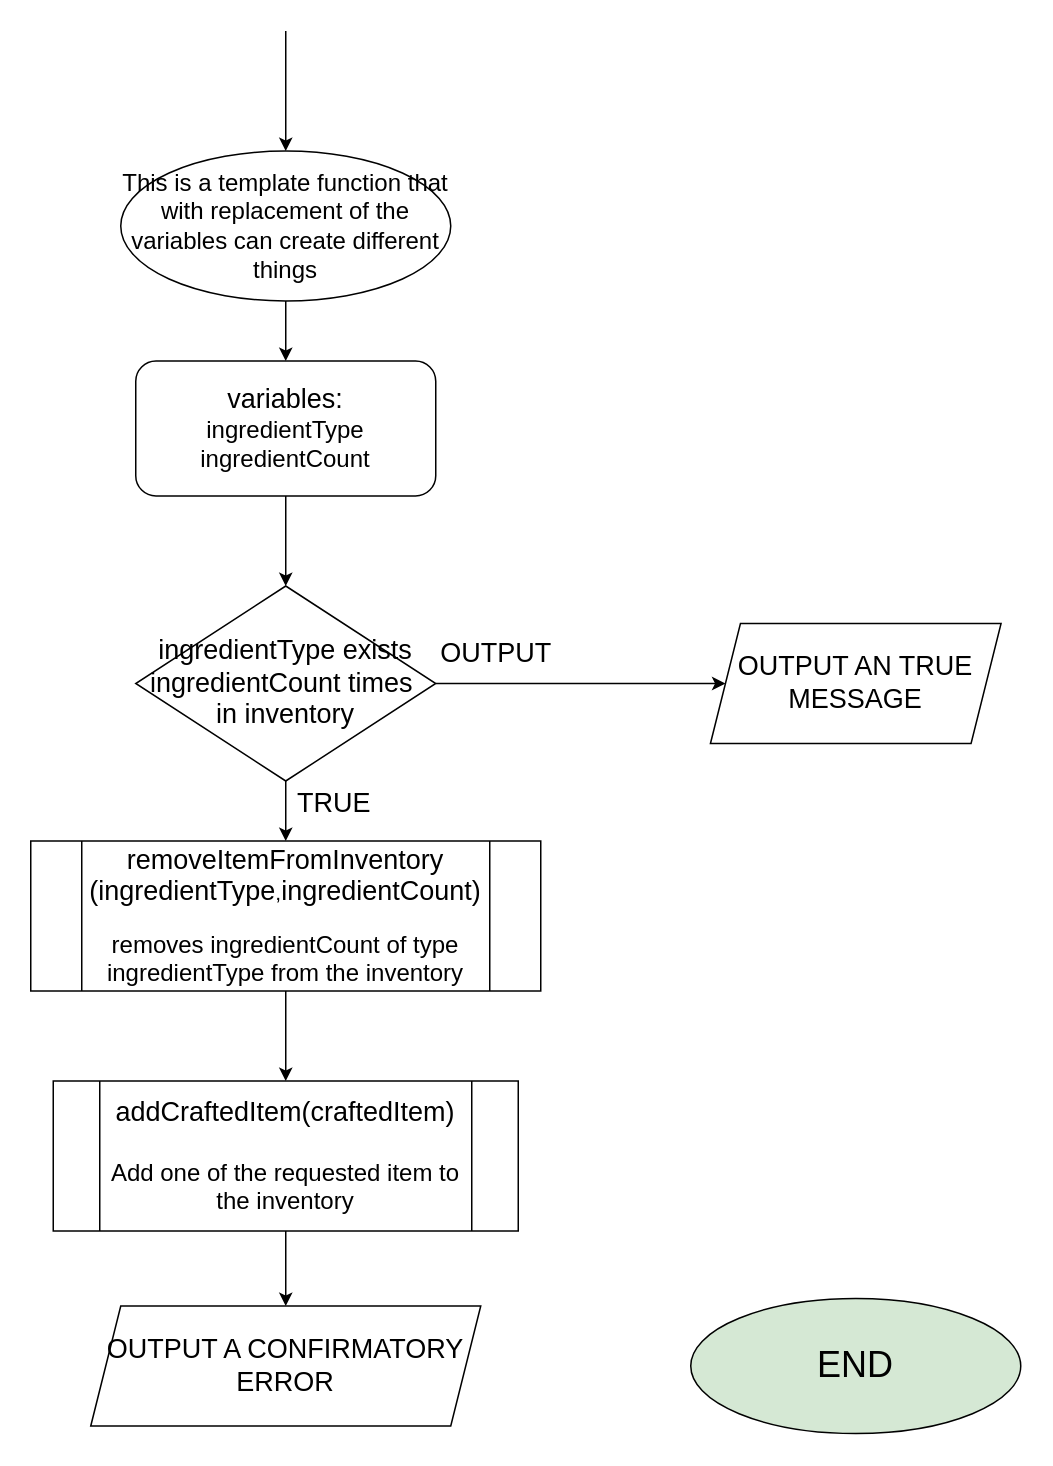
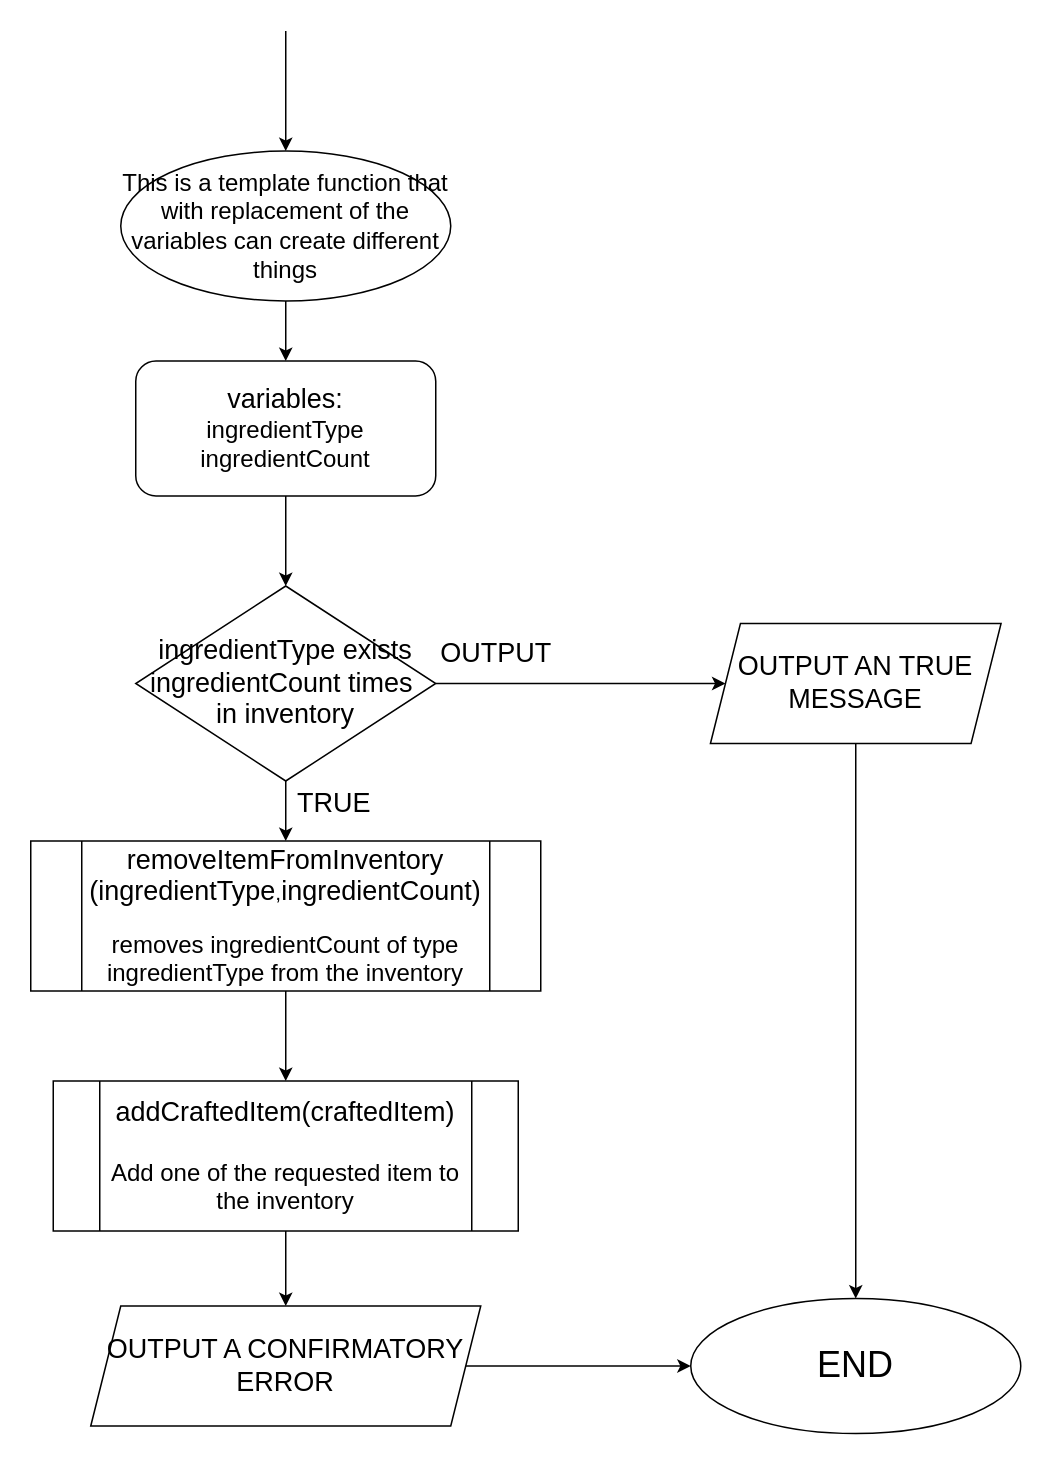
  <mxCell id="0" />
  <mxCell id="1" parent="0" />
  <mxCell id="2" value="" style="endArrow=classic;html=1;rounded=0;entryX=0.5;entryY=0;entryDx=0;entryDy=0;" edge="1" parent="1"><mxGeometry width="50" height="50" relative="1" as="geometry"><mxPoint x="190" y="20" as="sourcePoint" /><mxPoint x="190" y="100" as="targetPoint" /></mxGeometry></mxCell>
  <mxCell id="3" value="" style="edgeStyle=orthogonalEdgeStyle;rounded=0;orthogonalLoop=1;jettySize=auto;html=1;" edge="1" parent="1" source="4" target="6"><mxGeometry relative="1" as="geometry" /></mxCell>
  <mxCell id="4" value="&lt;font size=&quot;3&quot;&gt;This is a template function that with replacement of the variables can create different things&lt;br&gt;&lt;/font&gt;" style="ellipse;whiteSpace=wrap;html=1;" vertex="1" parent="1"><mxGeometry x="80" y="100" width="220" height="100" as="geometry" /></mxCell>
  <mxCell id="5" value="" style="edgeStyle=orthogonalEdgeStyle;rounded=0;orthogonalLoop=1;jettySize=auto;html=1;" edge="1" parent="1" source="6"><mxGeometry relative="1" as="geometry"><mxPoint x="190" y="390" as="targetPoint" /></mxGeometry></mxCell>
  <mxCell id="6" value="&lt;div&gt;&lt;font style=&quot;font-size: 18px;&quot;&gt;variables:&lt;/font&gt;&lt;/div&gt;&lt;div&gt;&lt;font size=&quot;3&quot;&gt;ingredientType&lt;br&gt;&lt;/font&gt;&lt;/div&gt;&lt;div&gt;&lt;font size=&quot;3&quot;&gt;ingredientCount&lt;/font&gt;&lt;br&gt;&lt;/div&gt;" style="whiteSpace=wrap;html=1;rounded=1;" vertex="1" parent="1"><mxGeometry x="90" y="240" width="200" height="90" as="geometry" /></mxCell>
  <mxCell id="7" value="" style="edgeStyle=orthogonalEdgeStyle;rounded=0;orthogonalLoop=1;jettySize=auto;html=1;" edge="1" parent="1" source="10" target="12"><mxGeometry relative="1" as="geometry" /></mxCell>
+ <mxCell id="8" style="edgeStyle=orthogonalEdgeStyle;rounded=0;orthogonalLoop=1;jettySize=auto;html=1;entryX=0.5;entryY=0;entryDx=0;entryDy=0;" edge="1" parent="1" source="18" target="17"><mxGeometry relative="1" as="geometry" /></mxCell>
  <mxCell id="9" style="edgeStyle=orthogonalEdgeStyle;rounded=0;orthogonalLoop=1;jettySize=auto;html=1;entryX=0;entryY=0.5;entryDx=0;entryDy=0;" edge="1" parent="1" source="10" target="18"><mxGeometry relative="1" as="geometry" /></mxCell>
  <mxCell id="10" value="&lt;font style=&quot;font-size: 18px;&quot;&gt;ingredientType exists ingredientCount times&amp;nbsp; in inventory&lt;/font&gt;" style="rhombus;whiteSpace=wrap;html=1;" vertex="1" parent="1"><mxGeometry x="90" y="390" width="200" height="130" as="geometry" /></mxCell>
  <mxCell id="11" value="" style="edgeStyle=orthogonalEdgeStyle;rounded=0;orthogonalLoop=1;jettySize=auto;html=1;" edge="1" parent="1" source="12" target="14"><mxGeometry relative="1" as="geometry" /></mxCell>
  <mxCell id="12" value="&lt;div&gt;&lt;font style=&quot;font-size: 18px;&quot;&gt;removeItemFromInventory&lt;/font&gt;&lt;/div&gt;&lt;div&gt;&lt;font style=&quot;font-size: 18px;&quot;&gt;(ingredientType&lt;/font&gt;&lt;font style=&quot;font-size: 14px;&quot;&gt;,&lt;/font&gt;&lt;font style=&quot;font-size: 18px;&quot;&gt;ingredientCount)&lt;/font&gt;&lt;/div&gt;&lt;div&gt;&lt;br&gt;&lt;/div&gt;&lt;div&gt;&lt;font size=&quot;3&quot;&gt;removes ingredientCount of type ingredientType from the inventory&lt;/font&gt;&lt;br&gt;&lt;/div&gt;" style="shape=process;whiteSpace=wrap;html=1;backgroundOutline=1;" vertex="1" parent="1"><mxGeometry x="20" y="560" width="340" height="100" as="geometry" /></mxCell>
  <mxCell id="13" value="" style="edgeStyle=orthogonalEdgeStyle;rounded=0;orthogonalLoop=1;jettySize=auto;html=1;" edge="1" parent="1" source="14" target="16"><mxGeometry relative="1" as="geometry" /></mxCell>
  <mxCell id="14" value="&lt;div&gt;&lt;font style=&quot;font-size: 18px;&quot;&gt;addCraftedItem(craftedItem)&lt;/font&gt;&lt;/div&gt;&lt;div&gt;&lt;font size=&quot;3&quot;&gt;&lt;br&gt;&lt;/font&gt;&lt;/div&gt;&lt;div&gt;&lt;font size=&quot;3&quot;&gt;Add one of the requested item to the inventory&lt;/font&gt;&lt;br&gt;&lt;/div&gt;" style="shape=process;whiteSpace=wrap;html=1;backgroundOutline=1;" vertex="1" parent="1"><mxGeometry x="35" y="720" width="310" height="100" as="geometry" /></mxCell>
+ <mxCell id="15" style="edgeStyle=orthogonalEdgeStyle;rounded=0;orthogonalLoop=1;jettySize=auto;html=1;entryX=0;entryY=0.5;entryDx=0;entryDy=0;" edge="1" parent="1" source="16" target="17"><mxGeometry relative="1" as="geometry" /></mxCell>
  <mxCell id="16" value="&lt;font style=&quot;font-size: 18px;&quot;&gt;OUTPUT A CONFIRMATORY ERROR&lt;/font&gt;" style="shape=parallelogram;perimeter=parallelogramPerimeter;whiteSpace=wrap;html=1;fixedSize=1;" vertex="1" parent="1"><mxGeometry x="60" y="870" width="260" height="80" as="geometry" /></mxCell>
- <mxCell id="17" value="&lt;font style=&quot;font-size: 24px;&quot;&gt;END&lt;/font&gt;" style="ellipse;whiteSpace=wrap;html=1;fillColor=#d5e8d4;" vertex="1" parent="1"><mxGeometry x="460" y="865" width="220" height="90" as="geometry" /></mxCell>
+ <mxCell id="17" value="&lt;font style=&quot;font-size: 24px;&quot;&gt;END&lt;/font&gt;" style="ellipse;whiteSpace=wrap;html=1;" vertex="1" parent="1"><mxGeometry x="460" y="865" width="220" height="90" as="geometry" /></mxCell>
  <mxCell id="18" value="&lt;font style=&quot;font-size: 18px;&quot;&gt;OUTPUT AN TRUE MESSAGE&lt;/font&gt;" style="shape=parallelogram;perimeter=parallelogramPerimeter;whiteSpace=wrap;html=1;fixedSize=1;" vertex="1" parent="1"><mxGeometry x="473.13" y="415" width="193.75" height="80" as="geometry" /></mxCell>
  <mxCell id="19" value="&lt;font style=&quot;font-size: 18px;&quot;&gt;OUTPUT&lt;/font&gt;" style="text;html=1;align=center;verticalAlign=middle;resizable=0;points=[];autosize=1;strokeColor=none;fillColor=none;" vertex="1" parent="1"><mxGeometry x="290" y="415" width="80" height="40" as="geometry" /></mxCell>
  <mxCell id="20" value="&lt;font style=&quot;font-size: 18px;&quot;&gt;TRUE&lt;/font&gt;" style="text;html=1;align=center;verticalAlign=middle;resizable=0;points=[];autosize=1;strokeColor=none;fillColor=none;" vertex="1" parent="1"><mxGeometry x="187" y="515" width="70" height="40" as="geometry" /></mxCell>
